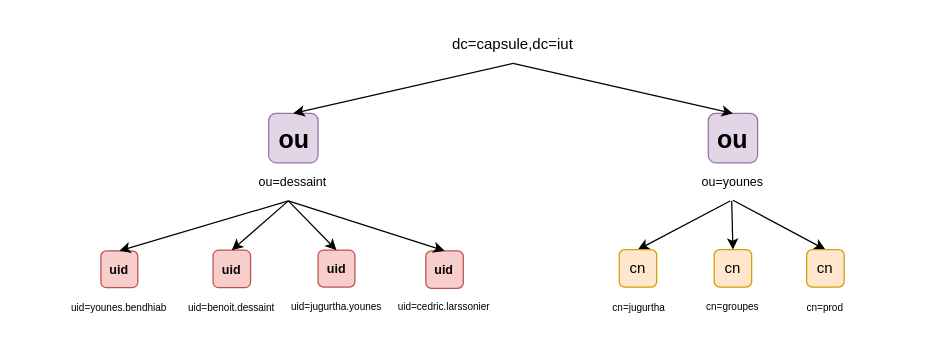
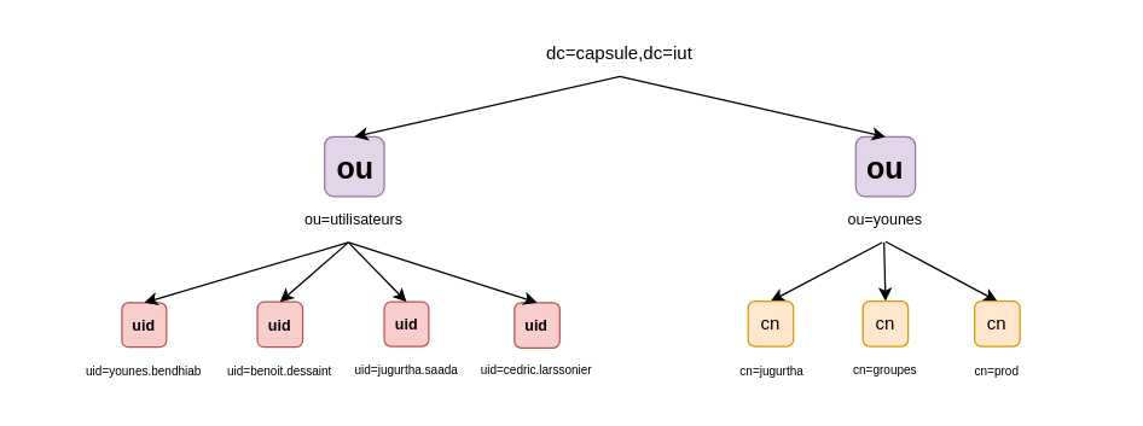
  <mxCell id="0" />
  <mxCell id="1" parent="0" />
  <mxCell id="2" value="dc=capsule,dc=iut" style="text;html=1;strokeColor=none;fillColor=none;align=center;verticalAlign=middle;whiteSpace=wrap;rounded=0;" parent="1" vertex="1"><mxGeometry x="335" y="20" width="150" height="30" as="geometry" /></mxCell>
  <mxCell id="3" value="&lt;font style=&quot;font-size: 10px;&quot;&gt;ou=younes&lt;/font&gt;" style="text;html=1;strokeColor=none;fillColor=none;align=center;verticalAlign=middle;whiteSpace=wrap;rounded=0;" parent="1" vertex="1"><mxGeometry x="511" y="129.5" width="150" height="30" as="geometry" /></mxCell>
  <mxCell id="4" value="&lt;font style=&quot;font-size: 8px;&quot;&gt;cn=jugurtha&lt;/font&gt;" style="text;html=1;strokeColor=none;fillColor=none;align=center;verticalAlign=middle;whiteSpace=wrap;rounded=0;" parent="1" vertex="1"><mxGeometry x="436" y="230" width="150" height="30" as="geometry" /></mxCell>
  <mxCell id="5" value="&lt;font style=&quot;font-size: 8px;&quot;&gt;cn=groupes&lt;/font&gt;" style="text;html=1;strokeColor=none;fillColor=none;align=center;verticalAlign=middle;whiteSpace=wrap;rounded=0;" parent="1" vertex="1"><mxGeometry x="511" y="229" width="150" height="30" as="geometry" /></mxCell>
  <mxCell id="6" value="&lt;font style=&quot;font-size: 8px;&quot;&gt;cn=prod&lt;/font&gt;" style="text;html=1;strokeColor=none;fillColor=none;align=center;verticalAlign=middle;whiteSpace=wrap;rounded=0;" parent="1" vertex="1"><mxGeometry x="585" y="230" width="150" height="30" as="geometry" /></mxCell>
  <mxCell id="7" value="&lt;font size=&quot;1&quot;&gt;&lt;b style=&quot;font-size: 20px;&quot;&gt;ou&lt;/b&gt;&lt;/font&gt;" style="whiteSpace=wrap;html=1;aspect=fixed;perimeterSpacing=0;rounded=1;fillColor=#e1d5e7;strokeColor=#9673a6;" parent="1" vertex="1"><mxGeometry x="566.25" y="90" width="39.5" height="39.5" as="geometry" /></mxCell>
  <mxCell id="8" value="&lt;font size=&quot;1&quot;&gt;&lt;b style=&quot;font-size: 20px;&quot;&gt;ou&lt;/b&gt;&lt;/font&gt;" style="whiteSpace=wrap;html=1;aspect=fixed;perimeterSpacing=0;rounded=1;fillColor=#e1d5e7;strokeColor=#9673a6;" parent="1" vertex="1"><mxGeometry x="214.5" y="90" width="39.5" height="39.5" as="geometry" /></mxCell>
- <mxCell id="9" value="&lt;font style=&quot;font-size: 10px;&quot;&gt;ou=dessaint&lt;/font&gt;" style="text;html=1;strokeColor=none;fillColor=none;align=center;verticalAlign=middle;whiteSpace=wrap;rounded=0;" parent="1" vertex="1"><mxGeometry x="159.25" y="129.5" width="150" height="30" as="geometry" /></mxCell>
+ <mxCell id="9" value="&lt;font style=&quot;font-size: 10px;&quot;&gt;ou=utilisateurs&lt;/font&gt;" style="text;html=1;strokeColor=none;fillColor=none;align=center;verticalAlign=middle;whiteSpace=wrap;rounded=0;" parent="1" vertex="1"><mxGeometry x="159.25" y="129.5" width="150" height="30" as="geometry" /></mxCell>
  <mxCell id="10" value="&lt;font size=&quot;1&quot;&gt;&lt;b&gt;uid&lt;/b&gt;&lt;/font&gt;" style="whiteSpace=wrap;html=1;aspect=fixed;perimeterSpacing=0;rounded=1;fillColor=#f8cecc;strokeColor=#b85450;" parent="1" vertex="1"><mxGeometry x="80.25" y="200" width="29.5" height="29.5" as="geometry" /></mxCell>
  <mxCell id="11" value="&lt;b&gt;&lt;font size=&quot;1&quot;&gt;uid&lt;/font&gt;&lt;/b&gt;" style="whiteSpace=wrap;html=1;aspect=fixed;perimeterSpacing=0;rounded=1;fillColor=#f8cecc;strokeColor=#b85450;" parent="1" vertex="1"><mxGeometry x="170" y="199.5" width="30" height="30" as="geometry" /></mxCell>
  <mxCell id="12" value="&lt;font size=&quot;1&quot;&gt;&lt;b&gt;uid&lt;/b&gt;&lt;/font&gt;" style="whiteSpace=wrap;html=1;aspect=fixed;perimeterSpacing=0;rounded=1;fillColor=#f8cecc;strokeColor=#b85450;" parent="1" vertex="1"><mxGeometry x="254" y="199.5" width="29.5" height="29.5" as="geometry" /></mxCell>
  <mxCell id="13" value="&lt;b&gt;&lt;font size=&quot;1&quot;&gt;uid&lt;/font&gt;&lt;/b&gt;" style="whiteSpace=wrap;html=1;aspect=fixed;perimeterSpacing=0;rounded=1;fillColor=#f8cecc;strokeColor=#b85450;" parent="1" vertex="1"><mxGeometry x="340.25" y="200" width="30" height="30" as="geometry" /></mxCell>
  <mxCell id="14" value="&lt;font style=&quot;font-size: 8px;&quot;&gt;uid=younes.bendhiab&lt;/font&gt;" style="text;html=1;strokeColor=none;fillColor=none;align=center;verticalAlign=middle;whiteSpace=wrap;rounded=0;" parent="1" vertex="1"><mxGeometry y="229.5" width="150" height="30" as="geometry" x="20" /></mxCell>
  <mxCell id="15" value="&lt;font style=&quot;font-size: 8px;&quot;&gt;uid=benoit.dessaint&lt;/font&gt;" style="text;html=1;strokeColor=none;fillColor=none;align=center;verticalAlign=middle;whiteSpace=wrap;rounded=0;" parent="1" vertex="1"><mxGeometry x="109.75" y="229.5" width="150" height="30" as="geometry" /></mxCell>
- <mxCell id="16" value="&lt;font style=&quot;font-size: 8px;&quot;&gt;uid=jugurtha.younes&lt;/font&gt;" style="text;html=1;strokeColor=none;fillColor=none;align=center;verticalAlign=middle;whiteSpace=wrap;rounded=0;" parent="1" vertex="1"><mxGeometry x="193.75" y="229" width="150" height="30" as="geometry" /></mxCell>
+ <mxCell id="16" value="&lt;font style=&quot;font-size: 8px;&quot;&gt;uid=jugurtha.saada&lt;/font&gt;" style="text;html=1;strokeColor=none;fillColor=none;align=center;verticalAlign=middle;whiteSpace=wrap;rounded=0;" parent="1" vertex="1"><mxGeometry x="193.75" y="229" width="150" height="30" as="geometry" /></mxCell>
  <mxCell id="17" value="&lt;font style=&quot;font-size: 8px;&quot;&gt;uid=cedric.larssonier&lt;/font&gt;" style="text;html=1;strokeColor=none;fillColor=none;align=center;verticalAlign=middle;whiteSpace=wrap;rounded=0;" parent="1" vertex="1"><mxGeometry x="280.25" y="229" width="150" height="30" as="geometry" /></mxCell>
  <mxCell id="18" value="" style="endArrow=classic;html=1;rounded=0;entryX=0.5;entryY=0;entryDx=0;entryDy=0;" parent="1" edge="1" target="10"><mxGeometry width="50" height="50" relative="1" as="geometry"><mxPoint x="230.25" y="160" as="sourcePoint" /><mxPoint x="200" y="180" as="targetPoint" /></mxGeometry></mxCell>
  <mxCell id="19" value="" style="endArrow=classic;html=1;rounded=0;entryX=0.5;entryY=0;entryDx=0;entryDy=0;" parent="1" edge="1" target="11"><mxGeometry width="50" height="50" relative="1" as="geometry"><mxPoint x="230.25" y="160" as="sourcePoint" /><mxPoint x="258.75" y="180" as="targetPoint" /></mxGeometry></mxCell>
  <mxCell id="20" value="" style="endArrow=classic;html=1;rounded=0;entryX=0.5;entryY=0;entryDx=0;entryDy=0;" parent="1" edge="1" target="27"><mxGeometry width="50" height="50" relative="1" as="geometry"><mxPoint x="585" y="160" as="sourcePoint" /><mxPoint x="631" y="187.5" as="targetPoint" /></mxGeometry></mxCell>
  <mxCell id="21" value="" style="endArrow=classic;html=1;rounded=0;entryX=0.5;entryY=0;entryDx=0;entryDy=0;exitX=0.485;exitY=1.021;exitDx=0;exitDy=0;exitPerimeter=0;" parent="1" edge="1" target="28" source="3"><mxGeometry width="50" height="50" relative="1" as="geometry"><mxPoint x="585" y="169" as="sourcePoint" /><mxPoint x="515" y="189" as="targetPoint" /></mxGeometry></mxCell>
  <mxCell id="22" value="" style="endArrow=classic;html=1;rounded=0;entryX=0.5;entryY=0;entryDx=0;entryDy=0;exitX=0.5;exitY=1;exitDx=0;exitDy=0;" parent="1" edge="1" target="29" source="3"><mxGeometry width="50" height="50" relative="1" as="geometry"><mxPoint x="590" y="160" as="sourcePoint" /><mxPoint x="655" y="189" as="targetPoint" /></mxGeometry></mxCell>
  <mxCell id="23" value="" style="endArrow=classic;html=1;rounded=0;entryX=0.5;entryY=0;entryDx=0;entryDy=0;" parent="1" edge="1" target="8"><mxGeometry width="50" height="50" relative="1" as="geometry"><mxPoint x="410" y="50" as="sourcePoint" /><mxPoint x="160" y="80" as="targetPoint" /></mxGeometry></mxCell>
  <mxCell id="24" value="" style="endArrow=classic;html=1;rounded=0;entryX=0.5;entryY=0;entryDx=0;entryDy=0;" parent="1" edge="1" target="7"><mxGeometry width="50" height="50" relative="1" as="geometry"><mxPoint x="410" y="50" as="sourcePoint" /><mxPoint x="660" y="80" as="targetPoint" /></mxGeometry></mxCell>
  <mxCell id="25" value="" style="endArrow=classic;html=1;rounded=0;entryX=0.5;entryY=0;entryDx=0;entryDy=0;" edge="1" parent="1" target="12"><mxGeometry width="50" height="50" relative="1" as="geometry"><mxPoint x="230.25" y="160" as="sourcePoint" /><mxPoint x="195.25" y="210" as="targetPoint" /></mxGeometry></mxCell>
  <mxCell id="26" value="" style="endArrow=classic;html=1;rounded=0;entryX=0.5;entryY=0;entryDx=0;entryDy=0;" edge="1" parent="1" target="13"><mxGeometry width="50" height="50" relative="1" as="geometry"><mxPoint x="230.25" y="160" as="sourcePoint" /><mxPoint x="66.5" y="180" as="targetPoint" /></mxGeometry></mxCell>
  <mxCell id="27" value="cn" style="whiteSpace=wrap;html=1;aspect=fixed;perimeterSpacing=0;rounded=1;fillColor=#ffe6cc;strokeColor=#d79b00;" vertex="1" parent="1"><mxGeometry x="571" y="199" width="30" height="30" as="geometry" /></mxCell>
  <mxCell id="28" value="cn" style="whiteSpace=wrap;html=1;aspect=fixed;perimeterSpacing=0;rounded=1;fillColor=#ffe6cc;strokeColor=#d79b00;" vertex="1" parent="1"><mxGeometry x="495" y="199" width="30" height="30" as="geometry" /></mxCell>
  <mxCell id="29" value="cn" style="whiteSpace=wrap;html=1;aspect=fixed;perimeterSpacing=0;rounded=1;fillColor=#ffe6cc;strokeColor=#d79b00;" vertex="1" parent="1"><mxGeometry x="645" y="199" width="30" height="30" as="geometry" /></mxCell>
